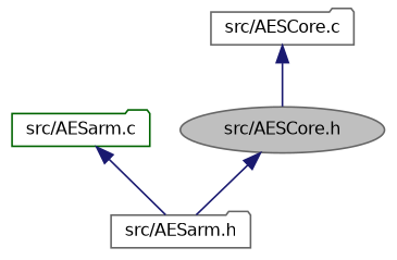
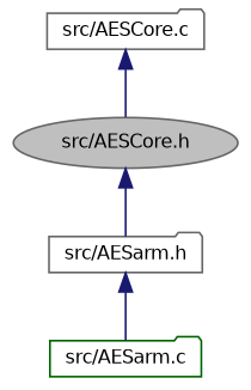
  digraph {
    node [color=gray40 fillcolor=white fontname=Helvetica fontsize=10 shape=folder style=filled]
    edge [color=midnightblue dir=back fontname=Helvetica fontsize=10 labelfontname=Helvetica labelfontsize=10 style=solid]
    n1 [fillcolor=grey75 fontcolor=black height=0.2 label="src/AESCore.h" shape=ellipse width=0.4]
    n2 [height=0.2 label="src/AESarm.h" width=0.4]
    n3 [color=darkgreen height=0.2 label="src/AESarm.c" width=0.4]
    n4 [height=0.2 label="src/AESCore.c" width=0.4]
    n1 -> n2
-   n3 -> n2
+   n2 -> n3
    n4 -> n1
  }
